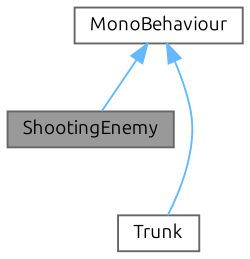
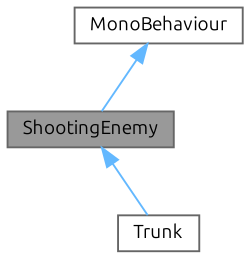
  digraph {
    fontname=Ubuntu
    node [color=gray40 fillcolor=white fontname=Ubuntu fontsize=10 shape=box style=filled]
    edge [color=steelblue1 dir=back fontname=Ubuntu fontsize=10 labelfontname=Helvetica labelfontsize=10 style=solid]
    n1 [fillcolor=grey60 fontcolor=black height=0.2 label=ShootingEnemy width=0.4]
    n2 [height=0.2 label=Trunk width=0.4]
    n3 [height=0.2 label=MonoBehaviour width=0.4]
-   n3 -> n2
+   n1 -> n2
    n3 -> n1
  }
